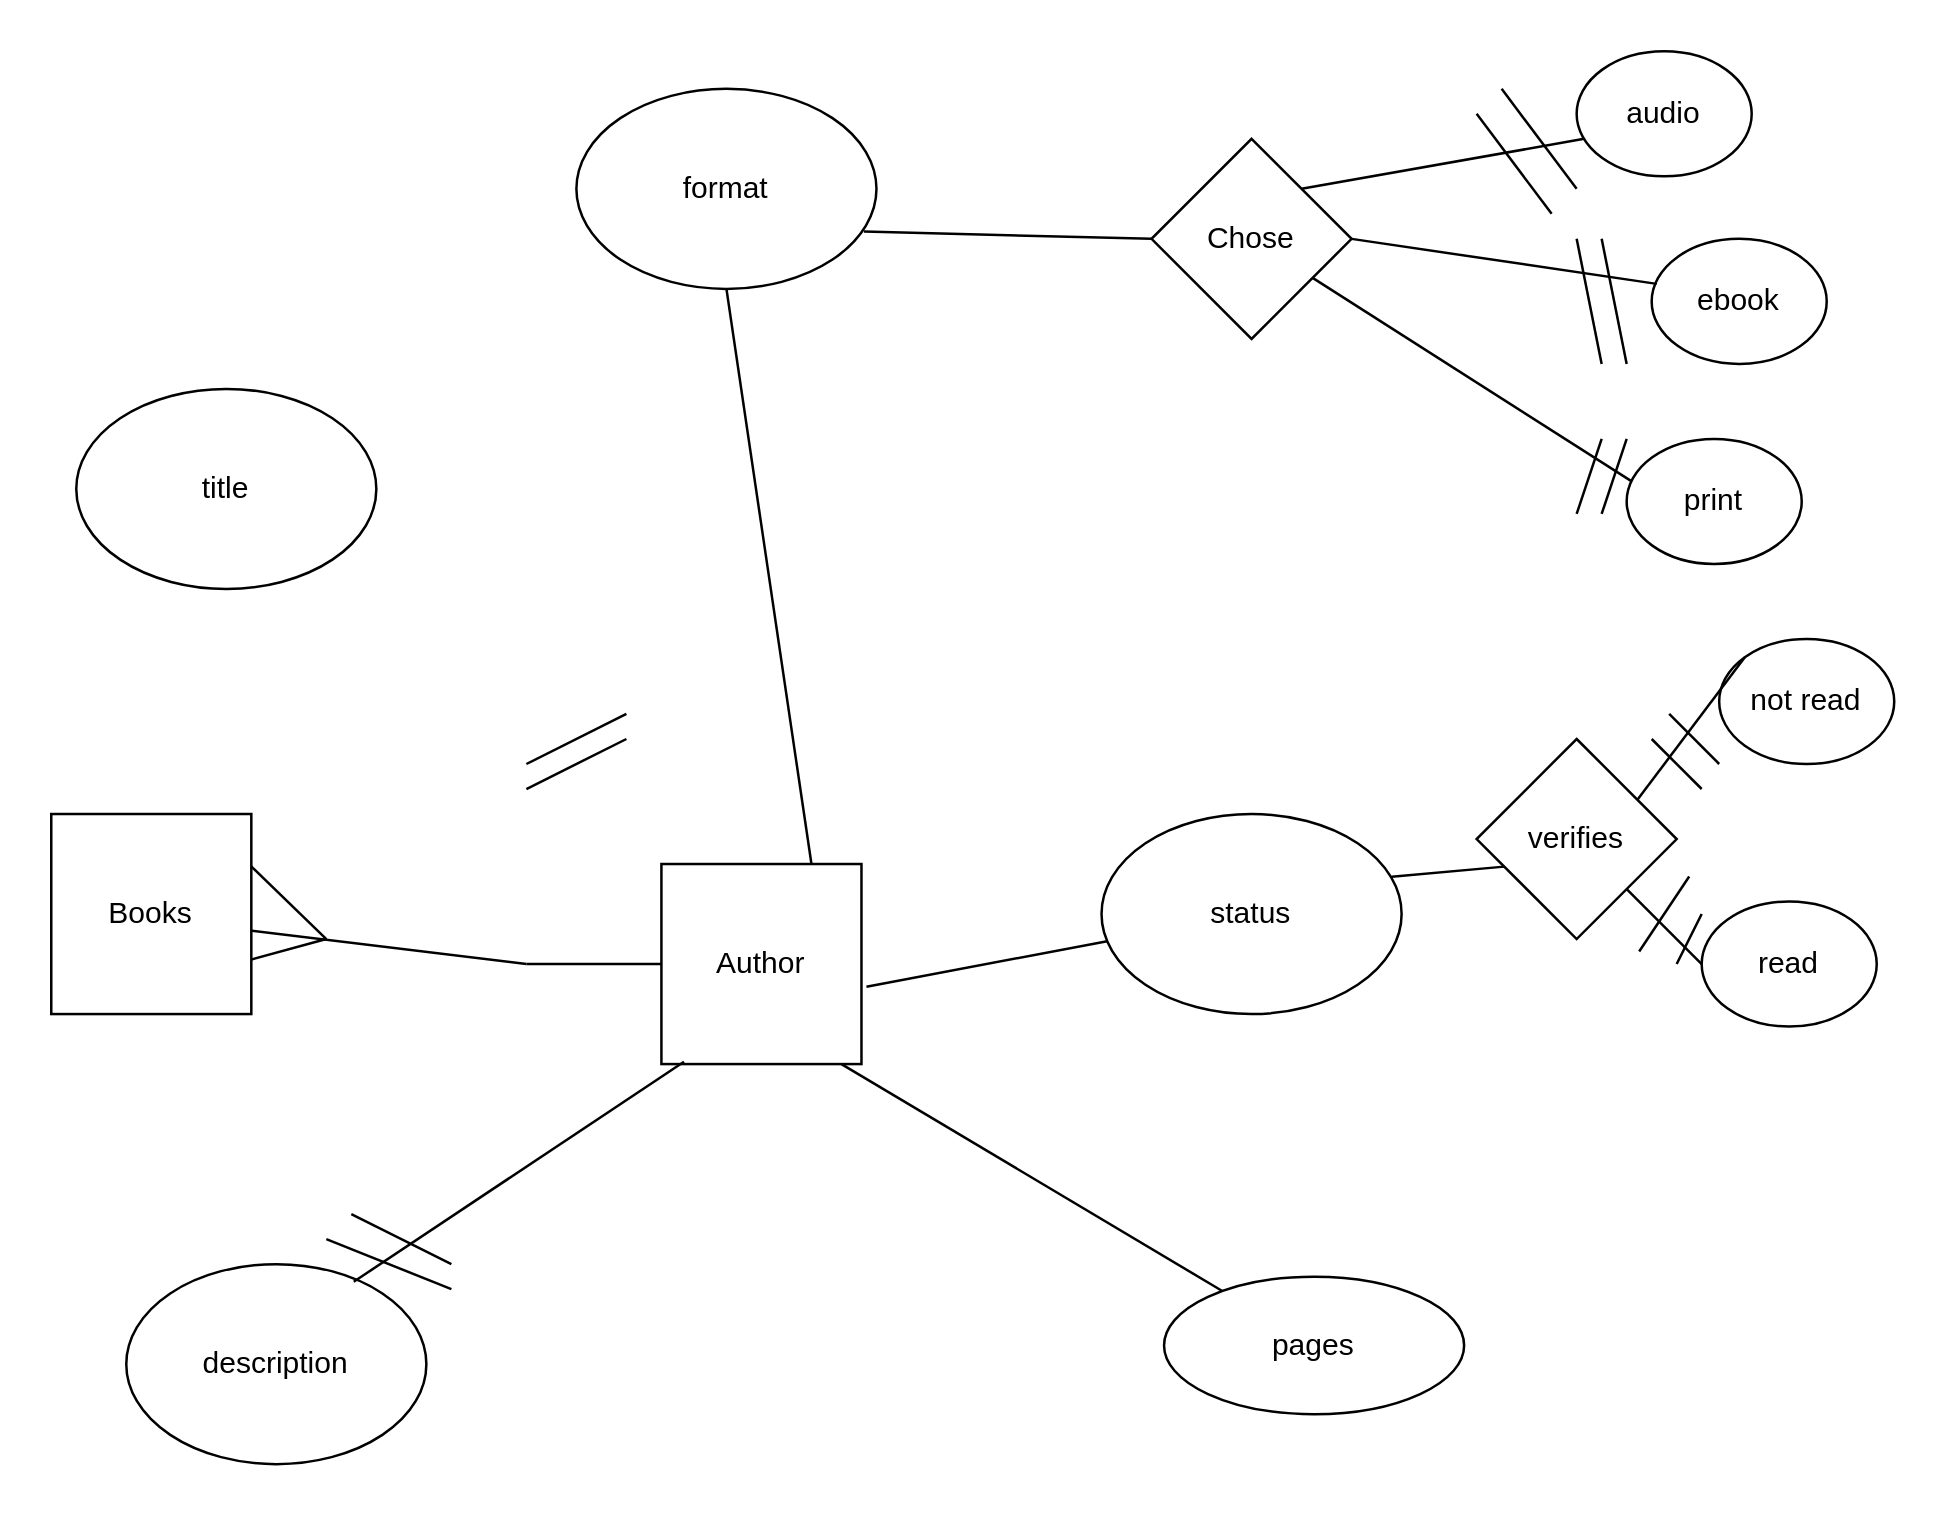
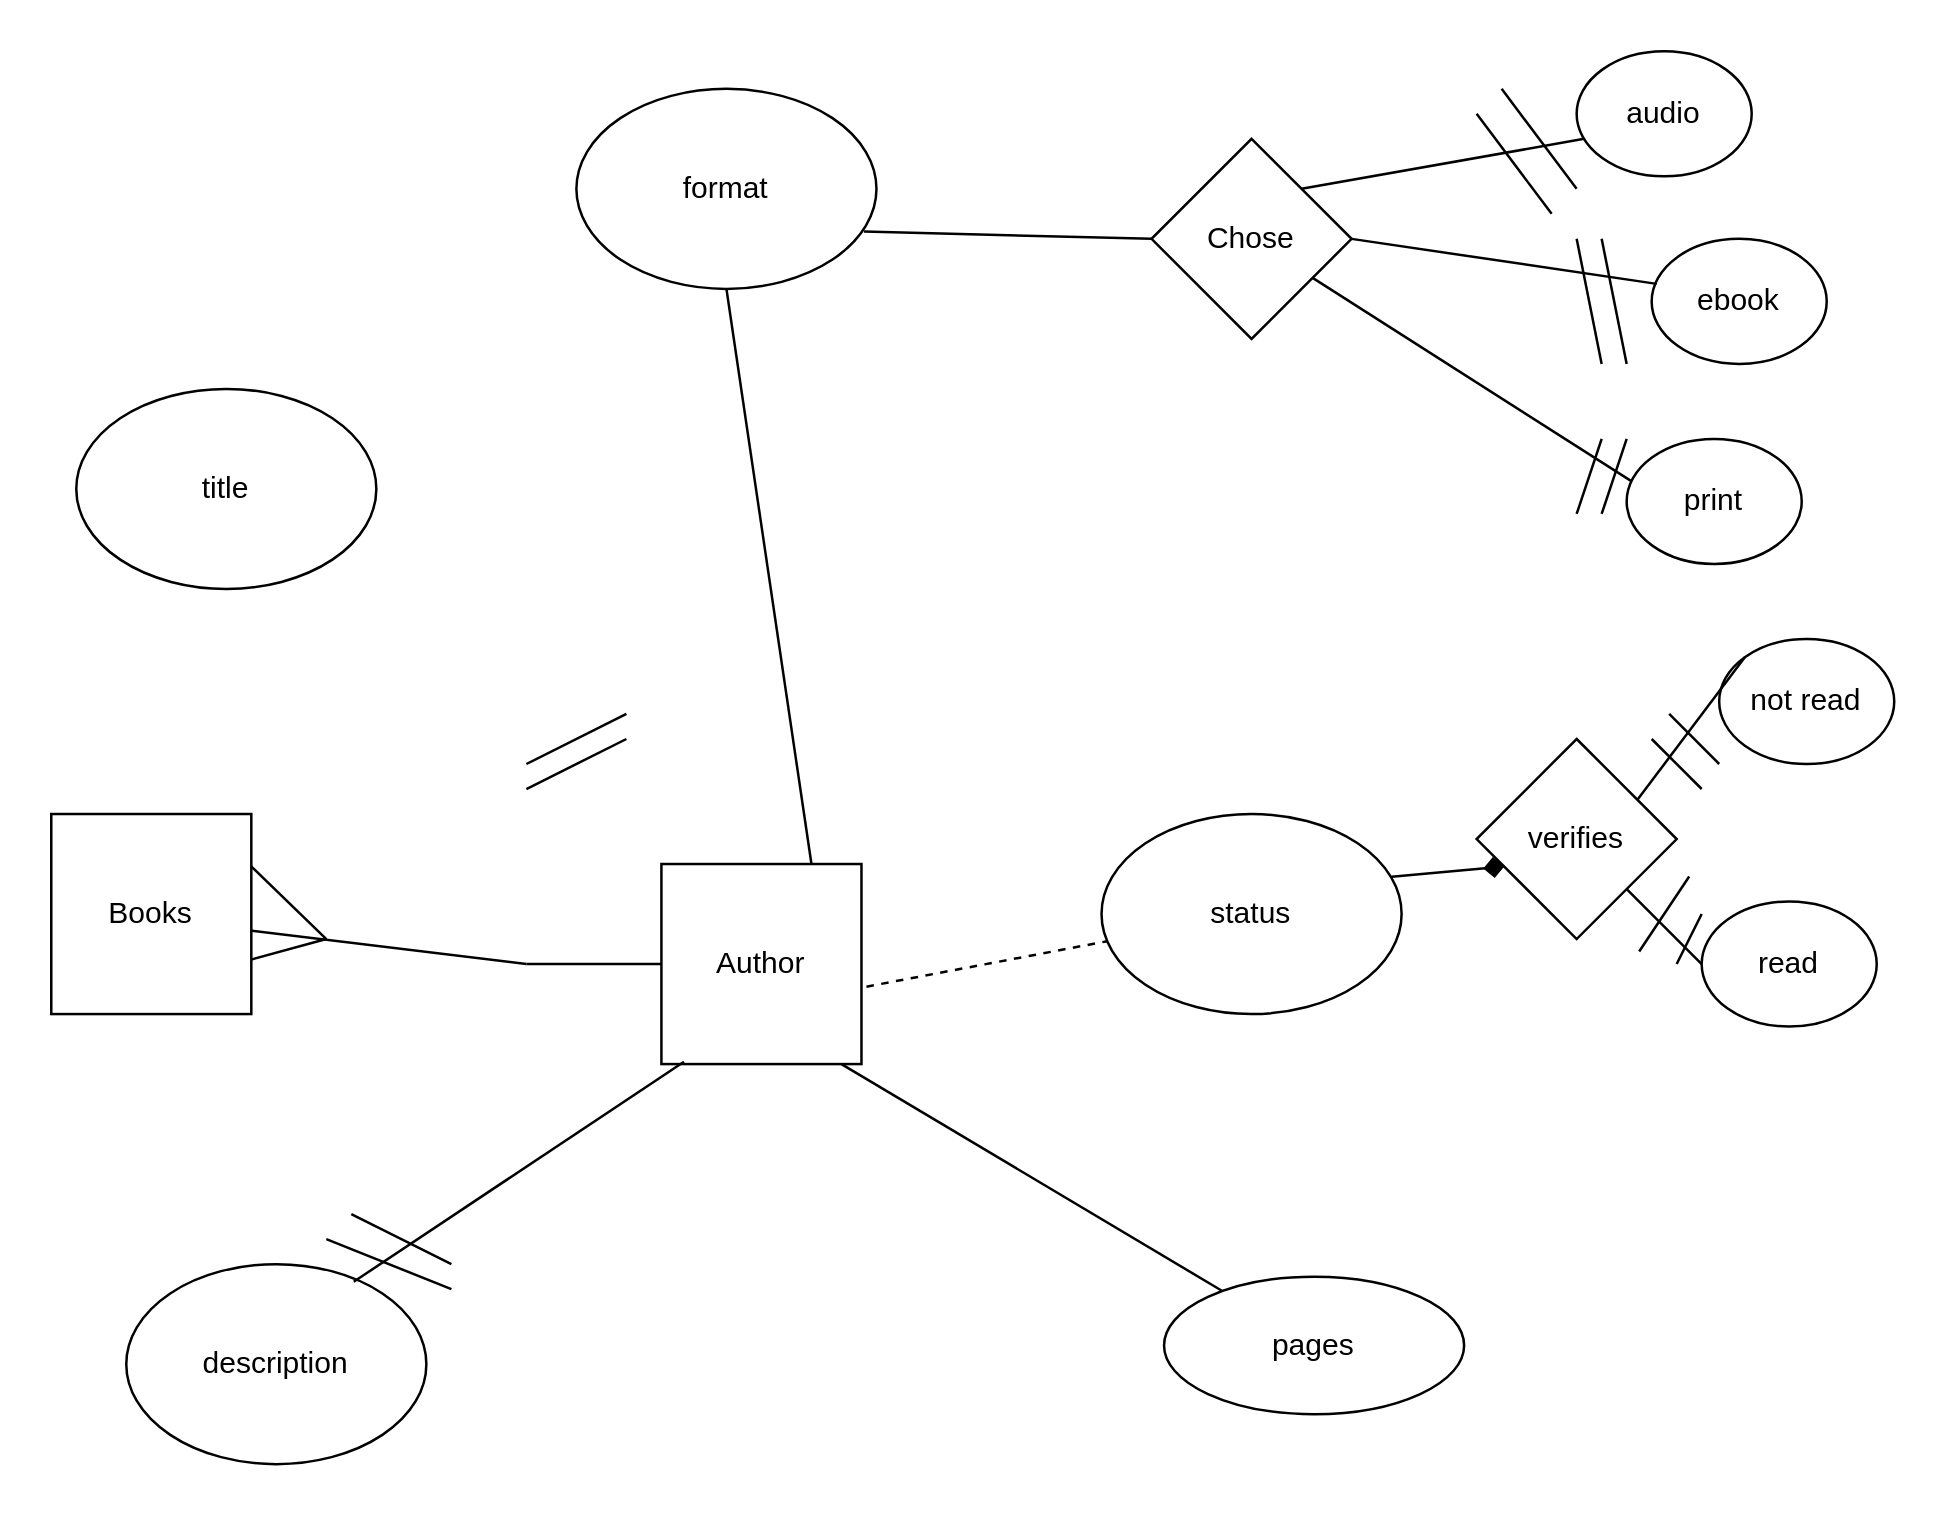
  <mxCell id="0" />
  <mxCell id="1" parent="0" />
  <mxCell id="2" value="Author" style="whiteSpace=wrap;html=1;aspect=fixed;" vertex="1" parent="1"><mxGeometry x="264" y="345" width="80" height="80" as="geometry" /></mxCell>
  <mxCell id="3" value="title" style="ellipse;whiteSpace=wrap;html=1;" vertex="1" parent="1"><mxGeometry x="30" y="155" width="120" height="80" as="geometry" /></mxCell>
  <mxCell id="4" value="description" style="ellipse;whiteSpace=wrap;html=1;" vertex="1" parent="1"><mxGeometry x="50" y="505" width="120" height="80" as="geometry" /></mxCell>
  <mxCell id="5" value="status" style="ellipse;whiteSpace=wrap;html=1;" vertex="1" parent="1"><mxGeometry x="440" y="325" width="120" height="80" as="geometry" /></mxCell>
  <mxCell id="6" value="read" style="ellipse;whiteSpace=wrap;html=1;" vertex="1" parent="1"><mxGeometry x="680" y="360" width="70" height="50" as="geometry" /></mxCell>
  <mxCell id="7" value="not read" style="ellipse;whiteSpace=wrap;html=1;" vertex="1" parent="1"><mxGeometry x="687" y="255" width="70" height="50" as="geometry" /></mxCell>
  <mxCell id="8" value="" style="endArrow=none;html=1;entryX=0;entryY=0.5;entryDx=0;entryDy=0;" edge="1" parent="1" target="2"><mxGeometry width="50" height="50" relative="1" as="geometry"><mxPoint x="210" y="385" as="sourcePoint" /><mxPoint x="210" y="5" as="targetPoint" /></mxGeometry></mxCell>
  <mxCell id="9" value="" style="endArrow=none;html=1;entryX=0.113;entryY=0.988;entryDx=0;entryDy=0;exitX=0.758;exitY=0.088;exitDx=0;exitDy=0;exitPerimeter=0;entryPerimeter=0;" edge="1" parent="1" source="4" target="2"><mxGeometry width="50" height="50" relative="1" as="geometry"><mxPoint x="294" y="165" as="sourcePoint" /><mxPoint x="344" y="115" as="targetPoint" /></mxGeometry></mxCell>
- <mxCell id="10" value="" style="endArrow=none;html=1;exitX=1.025;exitY=0.613;exitDx=0;exitDy=0;exitPerimeter=0;" edge="1" parent="1" source="2" target="5"><mxGeometry width="50" height="50" relative="1" as="geometry"><mxPoint x="330" y="55" as="sourcePoint" /><mxPoint x="380" y="5" as="targetPoint" /></mxGeometry></mxCell>
+ <mxCell id="10" value="" style="endArrow=none;html=1;exitX=1.025;exitY=0.613;exitDx=0;exitDy=0;exitPerimeter=0;dashed=1;" edge="1" parent="1" source="2" target="5"><mxGeometry width="50" height="50" relative="1" as="geometry"><mxPoint x="330" y="55" as="sourcePoint" /><mxPoint x="380" y="5" as="targetPoint" /></mxGeometry></mxCell>
  <mxCell id="11" value="" style="endArrow=none;html=1;entryX=0;entryY=0.5;entryDx=0;entryDy=0;" edge="1" parent="1" target="6"><mxGeometry width="50" height="50" relative="1" as="geometry"><mxPoint x="650" y="355" as="sourcePoint" /><mxPoint x="580" y="-15" as="targetPoint" /></mxGeometry></mxCell>
  <mxCell id="12" value="" style="endArrow=none;html=1;entryX=0;entryY=0;entryDx=0;entryDy=0;" edge="1" parent="1" target="7"><mxGeometry width="50" height="50" relative="1" as="geometry"><mxPoint x="650" y="325" as="sourcePoint" /><mxPoint x="570" y="35" as="targetPoint" /></mxGeometry></mxCell>
  <mxCell id="13" value="pages" style="ellipse;whiteSpace=wrap;html=1;" vertex="1" parent="1"><mxGeometry x="465" y="510" width="120" height="55" as="geometry" /></mxCell>
  <mxCell id="14" value="" style="endArrow=none;html=1;exitX=0.9;exitY=1;exitDx=0;exitDy=0;exitPerimeter=0;" edge="1" parent="1" source="2" target="13"><mxGeometry width="50" height="50" relative="1" as="geometry"><mxPoint x="330" y="95" as="sourcePoint" /><mxPoint x="380" y="45" as="targetPoint" /></mxGeometry></mxCell>
  <mxCell id="15" value="format" style="ellipse;whiteSpace=wrap;html=1;" vertex="1" parent="1"><mxGeometry x="230" y="35" width="120" height="80" as="geometry" /></mxCell>
  <mxCell id="16" value="" style="endArrow=none;html=1;entryX=0.5;entryY=1;entryDx=0;entryDy=0;exitX=0.75;exitY=0;exitDx=0;exitDy=0;" edge="1" parent="1" source="2" target="15"><mxGeometry width="50" height="50" relative="1" as="geometry"><mxPoint x="330" y="35" as="sourcePoint" /><mxPoint x="380" y="-15" as="targetPoint" /></mxGeometry></mxCell>
  <mxCell id="17" value="audio" style="ellipse;whiteSpace=wrap;html=1;" vertex="1" parent="1"><mxGeometry x="630" y="20" width="70" height="50" as="geometry" /></mxCell>
  <mxCell id="18" value="ebook" style="ellipse;whiteSpace=wrap;html=1;" vertex="1" parent="1"><mxGeometry x="660" y="95" width="70" height="50" as="geometry" /></mxCell>
  <mxCell id="19" value="print" style="ellipse;whiteSpace=wrap;html=1;" vertex="1" parent="1"><mxGeometry x="650" y="175" width="70" height="50" as="geometry" /></mxCell>
  <mxCell id="20" value="" style="endArrow=none;html=1;entryX=0.043;entryY=0.7;entryDx=0;entryDy=0;entryPerimeter=0;exitX=1;exitY=0;exitDx=0;exitDy=0;" edge="1" parent="1" source="42" target="17"><mxGeometry width="50" height="50" relative="1" as="geometry"><mxPoint x="510" y="45" as="sourcePoint" /><mxPoint x="570" as="targetPoint" y="-35" /></mxGeometry></mxCell>
  <mxCell id="21" value="" style="endArrow=none;html=1;exitX=0.029;exitY=0.36;exitDx=0;exitDy=0;exitPerimeter=0;entryX=1;entryY=0.5;entryDx=0;entryDy=0;" edge="1" parent="1" source="18" target="42"><mxGeometry width="50" height="50" relative="1" as="geometry"><mxPoint x="470" y="80" as="sourcePoint" /><mxPoint x="520" y="102" as="targetPoint" /></mxGeometry></mxCell>
  <mxCell id="22" value="" style="endArrow=none;html=1;exitX=0.029;exitY=0.34;exitDx=0;exitDy=0;exitPerimeter=0;" edge="1" parent="1" source="19" target="42"><mxGeometry width="50" height="50" relative="1" as="geometry"><mxPoint x="450" y="105" as="sourcePoint" /><mxPoint x="490" y="135" as="targetPoint" /></mxGeometry></mxCell>
  <mxCell id="23" value="" style="endArrow=none;html=1;exitX=0.992;exitY=0.375;exitDx=0;exitDy=0;exitPerimeter=0;" edge="1" parent="1"><mxGeometry width="50" height="50" relative="1" as="geometry"><mxPoint x="99.04" y="345" as="sourcePoint" /><mxPoint x="130" y="375" as="targetPoint" /></mxGeometry></mxCell>
  <mxCell id="24" value="" style="endArrow=none;html=1;entryX=0.7;entryY=0.975;entryDx=0;entryDy=0;entryPerimeter=0;" edge="1" parent="1"><mxGeometry width="50" height="50" relative="1" as="geometry"><mxPoint x="130" y="375" as="sourcePoint" /><mxPoint x="64" y="393" as="targetPoint" /></mxGeometry></mxCell>
  <mxCell id="25" value="" style="endArrow=none;html=1;entryX=0;entryY=0.5;entryDx=0;entryDy=0;exitX=0.958;exitY=0.7;exitDx=0;exitDy=0;exitPerimeter=0;" edge="1" parent="1"><mxGeometry width="50" height="50" relative="1" as="geometry"><mxPoint x="94.96" y="371" as="sourcePoint" /><mxPoint x="210" y="385" as="targetPoint" /></mxGeometry></mxCell>
  <mxCell id="26" value="" style="endArrow=none;html=1;" edge="1" parent="1"><mxGeometry width="50" height="50" relative="1" as="geometry"><mxPoint x="210" y="315" as="sourcePoint" /><mxPoint x="250" y="295" as="targetPoint" /></mxGeometry></mxCell>
  <mxCell id="27" value="" style="endArrow=none;html=1;" edge="1" parent="1"><mxGeometry width="50" height="50" relative="1" as="geometry"><mxPoint x="250" y="285" as="sourcePoint" /><mxPoint x="210" y="305" as="targetPoint" /></mxGeometry></mxCell>
  <mxCell id="28" value="" style="endArrow=none;html=1;" edge="1" parent="1"><mxGeometry width="50" height="50" relative="1" as="geometry"><mxPoint x="660" y="295" as="sourcePoint" /><mxPoint x="680" y="315" as="targetPoint" /></mxGeometry></mxCell>
  <mxCell id="29" value="" style="endArrow=none;html=1;" edge="1" parent="1"><mxGeometry width="50" height="50" relative="1" as="geometry"><mxPoint x="667" y="285" as="sourcePoint" /><mxPoint x="687" y="305" as="targetPoint" /></mxGeometry></mxCell>
  <mxCell id="30" value="" style="endArrow=none;html=1;" edge="1" parent="1"><mxGeometry width="50" height="50" relative="1" as="geometry"><mxPoint x="670" y="385" as="sourcePoint" /><mxPoint x="680" y="365" as="targetPoint" /></mxGeometry></mxCell>
  <mxCell id="31" value="" style="endArrow=none;html=1;" edge="1" parent="1"><mxGeometry width="50" height="50" relative="1" as="geometry"><mxPoint x="655" y="380" as="sourcePoint" /><mxPoint x="675" y="350" as="targetPoint" /></mxGeometry></mxCell>
  <mxCell id="32" value="" style="endArrow=none;html=1;" edge="1" parent="1"><mxGeometry width="50" height="50" relative="1" as="geometry"><mxPoint x="630" y="205" as="sourcePoint" /><mxPoint x="640" y="175" as="targetPoint" /></mxGeometry></mxCell>
  <mxCell id="33" value="" style="endArrow=none;html=1;" edge="1" parent="1"><mxGeometry width="50" height="50" relative="1" as="geometry"><mxPoint x="640" y="205" as="sourcePoint" /><mxPoint x="650" y="175" as="targetPoint" /></mxGeometry></mxCell>
  <mxCell id="34" value="" style="endArrow=none;html=1;" edge="1" parent="1"><mxGeometry width="50" height="50" relative="1" as="geometry"><mxPoint x="600" y="35" as="sourcePoint" /><mxPoint x="630" y="75" as="targetPoint" /></mxGeometry></mxCell>
  <mxCell id="35" value="" style="endArrow=none;html=1;" edge="1" parent="1"><mxGeometry width="50" height="50" relative="1" as="geometry"><mxPoint x="590" y="45" as="sourcePoint" /><mxPoint x="620" y="85" as="targetPoint" /></mxGeometry></mxCell>
  <mxCell id="36" value="" style="endArrow=none;html=1;" edge="1" parent="1"><mxGeometry width="50" height="50" relative="1" as="geometry"><mxPoint x="650" y="145" as="sourcePoint" /><mxPoint x="640" y="95" as="targetPoint" /></mxGeometry></mxCell>
  <mxCell id="37" value="" style="endArrow=none;html=1;" edge="1" parent="1"><mxGeometry width="50" height="50" relative="1" as="geometry"><mxPoint x="640" y="145" as="sourcePoint" /><mxPoint x="630" y="95" as="targetPoint" /></mxGeometry></mxCell>
  <mxCell id="38" value="" style="endArrow=none;html=1;" edge="1" parent="1"><mxGeometry width="50" height="50" relative="1" as="geometry"><mxPoint x="130" y="495" as="sourcePoint" /><mxPoint x="180" y="515" as="targetPoint" /></mxGeometry></mxCell>
  <mxCell id="39" value="" style="endArrow=none;html=1;" edge="1" parent="1"><mxGeometry width="50" height="50" relative="1" as="geometry"><mxPoint x="140" y="485" as="sourcePoint" /><mxPoint x="180" y="505" as="targetPoint" /></mxGeometry></mxCell>
  <mxCell id="40" value="verifies" style="rhombus;whiteSpace=wrap;html=1;" vertex="1" parent="1"><mxGeometry x="590" y="295" width="80" height="80" as="geometry" /></mxCell>
- <mxCell id="41" value="" style="endArrow=none;html=1;entryX=0.138;entryY=0.638;entryDx=0;entryDy=0;entryPerimeter=0;exitX=0.967;exitY=0.313;exitDx=0;exitDy=0;exitPerimeter=0;" edge="1" parent="1" source="5" target="40"><mxGeometry width="50" height="50" relative="1" as="geometry"><mxPoint x="320" y="395" as="sourcePoint" /><mxPoint x="370" y="345" as="targetPoint" /></mxGeometry></mxCell>
+ <mxCell id="41" value="" style="endArrow=diamond;html=1;entryX=0.138;entryY=0.638;entryDx=0;entryDy=0;entryPerimeter=0;exitX=0.967;exitY=0.313;exitDx=0;exitDy=0;exitPerimeter=0;" edge="1" parent="1" source="5" target="40"><mxGeometry width="50" height="50" relative="1" as="geometry"><mxPoint x="320" y="395" as="sourcePoint" /><mxPoint x="370" y="345" as="targetPoint" /></mxGeometry></mxCell>
  <mxCell id="42" value="Chose" style="rhombus;whiteSpace=wrap;html=1;" vertex="1" parent="1"><mxGeometry x="460" y="55" width="80" height="80" as="geometry" /></mxCell>
  <mxCell id="43" value="" style="endArrow=none;html=1;exitX=0.958;exitY=0.713;exitDx=0;exitDy=0;exitPerimeter=0;" edge="1" parent="1" source="15"><mxGeometry width="50" height="50" relative="1" as="geometry"><mxPoint x="410" y="145" as="sourcePoint" /><mxPoint x="460" y="95" as="targetPoint" /></mxGeometry></mxCell>
  <mxCell id="44" value="Books" style="whiteSpace=wrap;html=1;aspect=fixed;" vertex="1" parent="1"><mxGeometry x="20" y="325" width="80" height="80" as="geometry" /></mxCell>
